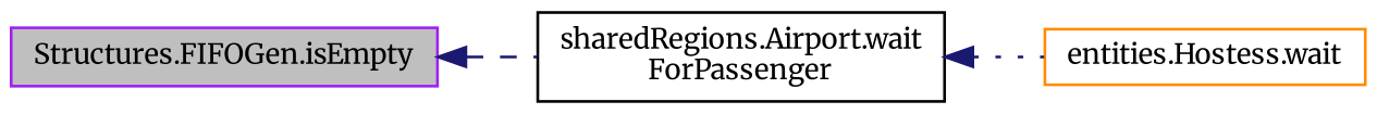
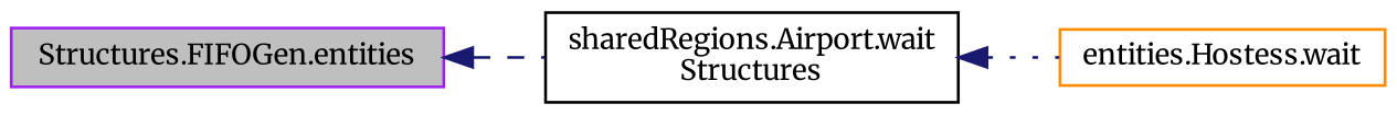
  digraph {
    fontname=Merriweather
    rankdir=LR
    node [fillcolor=white fontname=Merriweather fontsize=10 shape=record style=filled]
    edge [color=midnightblue dir=back fontname=Merriweather fontsize=10 labelfontname=Helvetica labelfontsize=10]
-   n1 [color=purple fillcolor=grey75 fontcolor=black height=0.2 label="Structures.FIFOGen.isEmpty" width=0.4]
-   n2 [color=black height=0.2 label="sharedRegions.Airport.wait\lForPassenger" width=0.4]
+   n1 [color=purple fillcolor=grey75 fontcolor=black height=0.2 label="Structures.FIFOGen.entities" width=0.4]
+   n2 [color=black height=0.2 label="sharedRegions.Airport.wait\lStructures" width=0.4]
    n3 [color=darkorange height=0.2 label="entities.Hostess.wait" width=0.4]
    n1 -> n2 [style=dashed]
    n2 -> n3 [style=dotted]
  }
